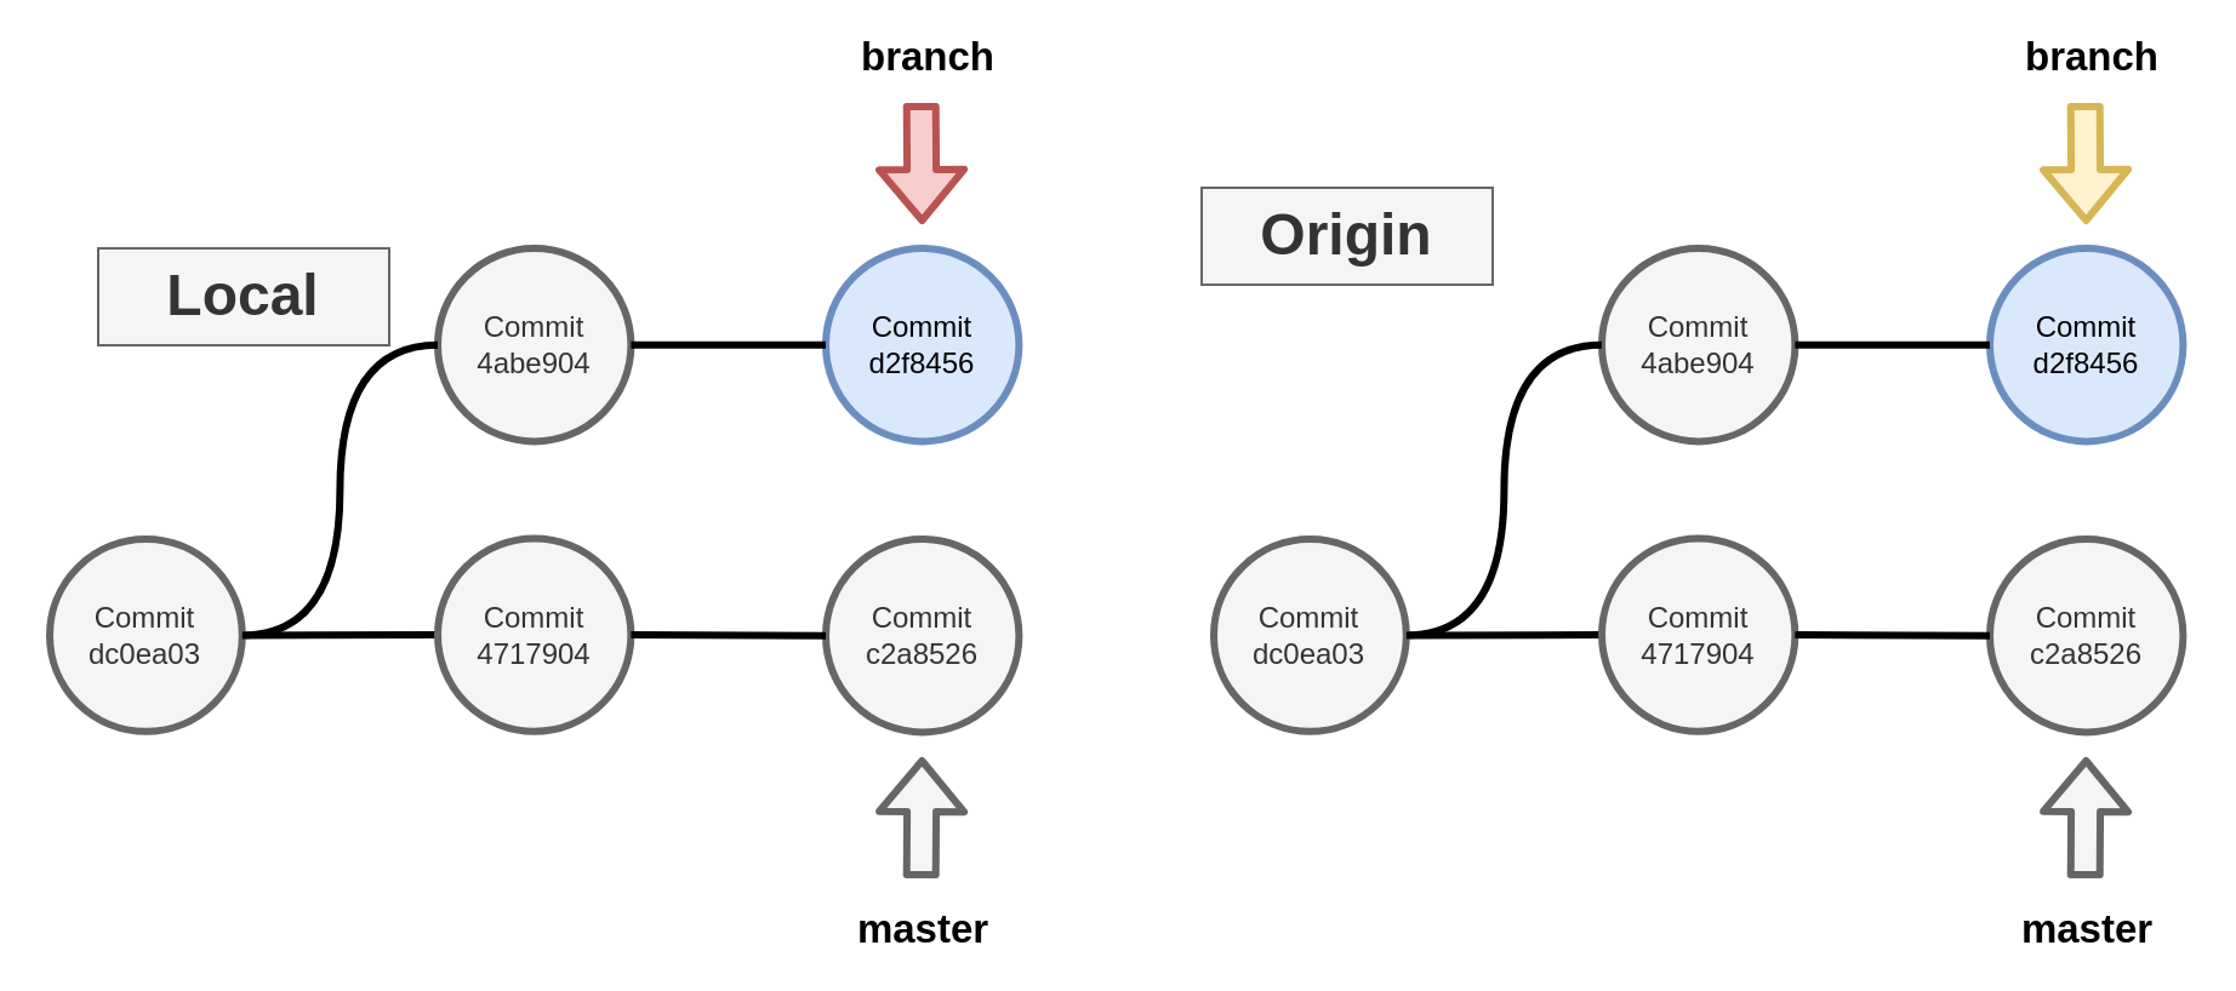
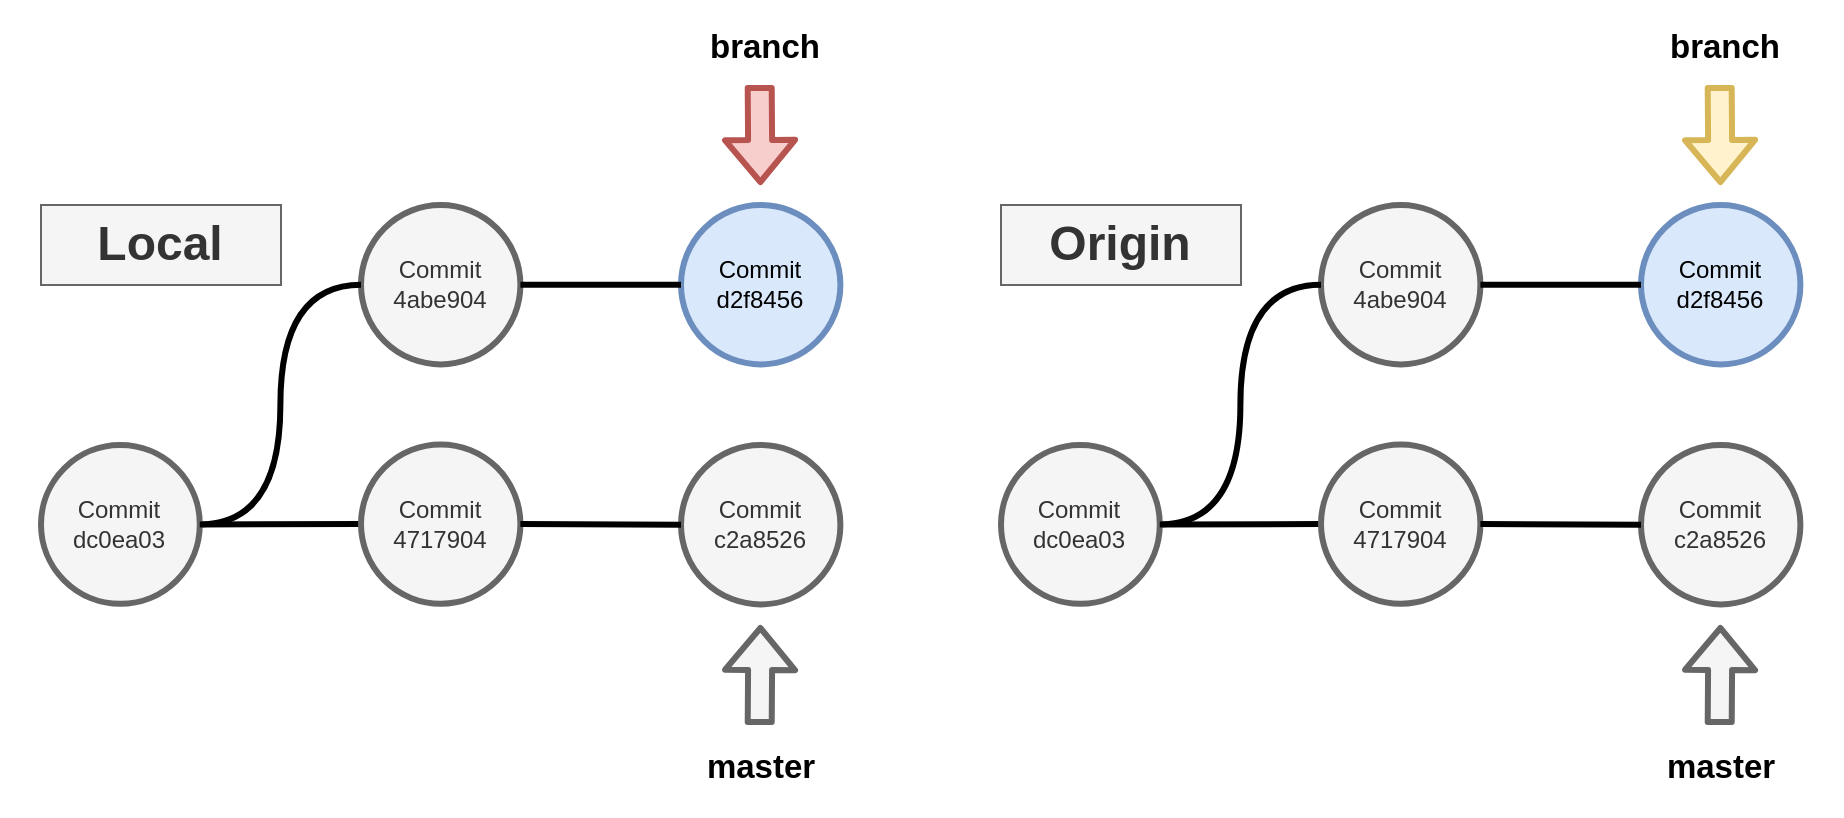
  <mxCell id="0" />
  <mxCell id="1" parent="0" />
  <mxCell id="2" style="rounded=0;orthogonalLoop=1;jettySize=auto;html=1;exitX=1;exitY=0.5;exitDx=0;exitDy=0;entryX=0;entryY=0.5;entryDx=0;entryDy=0;strokeWidth=3;endArrow=none;endFill=0;" parent="1" source="3" target="8" edge="1"><mxGeometry relative="1" as="geometry" /></mxCell>
  <mxCell id="3" value="Commit&lt;br&gt;dc0ea03" style="ellipse;whiteSpace=wrap;html=1;aspect=fixed;strokeWidth=3;fillColor=#f5f5f5;strokeColor=#666666;fontColor=#333333;" parent="1" vertex="1"><mxGeometry x="20" y="200" width="79.4" height="79.4" as="geometry" /></mxCell>
  <mxCell id="4" value="Commit&lt;br&gt;4abe904" style="ellipse;whiteSpace=wrap;html=1;aspect=fixed;strokeWidth=3;fillColor=#f5f5f5;strokeColor=#666666;fontColor=#333333;" parent="1" vertex="1"><mxGeometry x="180" y="80" width="79.7" height="79.7" as="geometry" /></mxCell>
  <mxCell id="5" value="Commit&lt;br&gt;d2f8456" style="ellipse;whiteSpace=wrap;html=1;aspect=fixed;strokeWidth=3;fillColor=#dae8fc;strokeColor=#6c8ebf;" parent="1" vertex="1"><mxGeometry x="340" y="80" width="79.7" height="79.7" as="geometry" /></mxCell>
  <mxCell id="6" value="" style="endArrow=none;html=1;entryX=0;entryY=0.5;exitX=1;exitY=0.5;strokeWidth=3;endFill=0;fillColor=#dae8fc;" parent="1" source="4" target="5" edge="1"><mxGeometry width="50" height="50" relative="1" as="geometry"><mxPoint x="70" y="209.7" as="sourcePoint" /><mxPoint x="120" y="159.7" as="targetPoint" /></mxGeometry></mxCell>
  <mxCell id="7" value="" style="endArrow=none;html=1;strokeWidth=3;entryX=0;entryY=0.5;exitX=1;exitY=0.5;edgeStyle=orthogonalEdgeStyle;curved=1;" parent="1" source="3" target="4" edge="1"><mxGeometry width="50" height="50" relative="1" as="geometry"><mxPoint x="70" y="209.7" as="sourcePoint" /><mxPoint x="120" y="159.7" as="targetPoint" /></mxGeometry></mxCell>
  <mxCell id="8" value="Commit&lt;br&gt;4717904" style="ellipse;whiteSpace=wrap;html=1;aspect=fixed;strokeWidth=3;fillColor=#f5f5f5;strokeColor=#666666;fontColor=#333333;" parent="1" vertex="1"><mxGeometry x="180" y="199.7" width="79.7" height="79.7" as="geometry" /></mxCell>
  <mxCell id="9" value="" style="shape=flexArrow;endArrow=classic;html=1;strokeWidth=3;fillColor=#f5f5f5;strokeColor=#666666;" parent="1" edge="1"><mxGeometry width="50" height="50" relative="1" as="geometry"><mxPoint x="379.35" y="340" as="sourcePoint" /><mxPoint x="379.7" y="290" as="targetPoint" /></mxGeometry></mxCell>
  <mxCell id="10" value="&lt;h2&gt;master&lt;/h2&gt;" style="edgeLabel;html=1;align=center;verticalAlign=middle;resizable=0;points=[];labelBackgroundColor=none;" parent="9" vertex="1" connectable="0"><mxGeometry x="-0.36" y="1" relative="1" as="geometry"><mxPoint x="1.39" y="36.01" as="offset" /></mxGeometry></mxCell>
  <mxCell id="11" value="" style="shape=flexArrow;endArrow=classic;html=1;strokeWidth=3;fillColor=#f8cecc;strokeColor=#b85450;" parent="1" edge="1"><mxGeometry width="50" height="50" relative="1" as="geometry"><mxPoint x="379.35" y="20" as="sourcePoint" /><mxPoint x="379.7" y="70" as="targetPoint" /></mxGeometry></mxCell>
  <mxCell id="12" value="&lt;h2&gt;branch&lt;/h2&gt;" style="edgeLabel;html=1;align=center;verticalAlign=middle;resizable=0;points=[];labelBackgroundColor=none;" parent="11" vertex="1" connectable="0"><mxGeometry x="-0.36" y="1" relative="1" as="geometry"><mxPoint x="1.39" y="-35.99" as="offset" /></mxGeometry></mxCell>
  <mxCell id="13" style="rounded=0;orthogonalLoop=1;jettySize=auto;html=1;exitX=1;exitY=0.5;exitDx=0;exitDy=0;entryX=0;entryY=0.5;entryDx=0;entryDy=0;strokeWidth=3;endArrow=none;endFill=0;" parent="1" source="14" target="17" edge="1"><mxGeometry relative="1" as="geometry" /></mxCell>
  <mxCell id="14" value="Commit&lt;br&gt;dc0ea03" style="ellipse;whiteSpace=wrap;html=1;aspect=fixed;strokeWidth=3;fillColor=#f5f5f5;strokeColor=#666666;fontColor=#333333;" parent="1" vertex="1"><mxGeometry x="500" y="200" width="79.4" height="79.4" as="geometry" /></mxCell>
  <mxCell id="15" value="Commit&lt;br&gt;4abe904" style="ellipse;whiteSpace=wrap;html=1;aspect=fixed;strokeWidth=3;fillColor=#f5f5f5;strokeColor=#666666;fontColor=#333333;" parent="1" vertex="1"><mxGeometry x="660" y="80" width="79.7" height="79.7" as="geometry" /></mxCell>
  <mxCell id="16" value="" style="endArrow=none;html=1;strokeWidth=3;entryX=0;entryY=0.5;exitX=1;exitY=0.5;edgeStyle=orthogonalEdgeStyle;curved=1;" parent="1" source="14" target="15" edge="1"><mxGeometry width="50" height="50" relative="1" as="geometry"><mxPoint x="550" y="209.7" as="sourcePoint" /><mxPoint x="600" y="159.7" as="targetPoint" /></mxGeometry></mxCell>
  <mxCell id="17" value="Commit&lt;br&gt;4717904" style="ellipse;whiteSpace=wrap;html=1;aspect=fixed;strokeWidth=3;fillColor=#f5f5f5;strokeColor=#666666;fontColor=#333333;" parent="1" vertex="1"><mxGeometry x="660" y="199.7" width="79.7" height="79.7" as="geometry" /></mxCell>
  <mxCell id="18" value="Commit&lt;br&gt;c2a8526" style="ellipse;whiteSpace=wrap;html=1;aspect=fixed;strokeWidth=3;fillColor=#f5f5f5;strokeColor=#666666;fontColor=#333333;" parent="1" vertex="1"><mxGeometry x="820" y="200" width="79.7" height="79.7" as="geometry" /></mxCell>
  <mxCell id="19" value="" style="endArrow=none;html=1;entryX=0;entryY=0.5;exitX=1;exitY=0.5;strokeWidth=3;endFill=0;" parent="1" source="17" target="18" edge="1"><mxGeometry width="50" height="50" relative="1" as="geometry"><mxPoint x="550" y="329.7" as="sourcePoint" /><mxPoint x="600" y="279.7" as="targetPoint" /></mxGeometry></mxCell>
  <mxCell id="20" value="" style="shape=flexArrow;endArrow=classic;html=1;strokeWidth=3;fillColor=#f5f5f5;strokeColor=#666666;" parent="1" edge="1"><mxGeometry width="50" height="50" relative="1" as="geometry"><mxPoint x="859.35" y="340" as="sourcePoint" /><mxPoint x="859.7" y="290" as="targetPoint" /></mxGeometry></mxCell>
  <mxCell id="21" value="&lt;h2&gt;master&lt;/h2&gt;" style="edgeLabel;html=1;align=center;verticalAlign=middle;resizable=0;points=[];labelBackgroundColor=none;" parent="20" vertex="1" connectable="0"><mxGeometry x="-0.36" y="1" relative="1" as="geometry"><mxPoint x="1.39" y="36.01" as="offset" /></mxGeometry></mxCell>
  <mxCell id="22" value="" style="shape=flexArrow;endArrow=classic;html=1;strokeWidth=3;fillColor=#fff2cc;strokeColor=#d6b656;" parent="1" edge="1"><mxGeometry width="50" height="50" relative="1" as="geometry"><mxPoint x="859.35" y="20" as="sourcePoint" /><mxPoint x="859.7" y="70" as="targetPoint" /></mxGeometry></mxCell>
  <mxCell id="23" value="&lt;h2&gt;branch&lt;/h2&gt;" style="edgeLabel;html=1;align=center;verticalAlign=middle;resizable=0;points=[];labelBackgroundColor=none;" parent="22" vertex="1" connectable="0"><mxGeometry x="-0.36" y="1" relative="1" as="geometry"><mxPoint x="1.39" y="-35.99" as="offset" /></mxGeometry></mxCell>
- <mxCell id="24" value="&lt;h1&gt;Local&lt;/h1&gt;" style="text;html=1;strokeColor=#666666;fillColor=#f5f5f5;align=center;verticalAlign=middle;whiteSpace=wrap;rounded=0;fontColor=#333333;" parent="1" vertex="1"><mxGeometry x="40" y="80" width="120" height="40" as="geometry" /></mxCell>
- <mxCell id="25" value="&lt;h1&gt;Origin&lt;/h1&gt;" style="text;html=1;strokeColor=#666666;fillColor=#f5f5f5;align=center;verticalAlign=middle;whiteSpace=wrap;rounded=0;fontColor=#333333;" parent="1" vertex="1"><mxGeometry x="495" y="55" width="120" height="40" as="geometry" /></mxCell>
+ <mxCell id="24" value="&lt;h1&gt;Local&lt;/h1&gt;" style="text;html=1;strokeColor=#666666;fillColor=#f5f5f5;align=center;verticalAlign=middle;whiteSpace=wrap;rounded=0;fontColor=#333333;" parent="1" vertex="1"><mxGeometry x="20" y="80" width="120" height="40" as="geometry" /></mxCell>
+ <mxCell id="25" value="&lt;h1&gt;Origin&lt;/h1&gt;" style="text;html=1;strokeColor=#666666;fillColor=#f5f5f5;align=center;verticalAlign=middle;whiteSpace=wrap;rounded=0;fontColor=#333333;" parent="1" vertex="1"><mxGeometry x="500" y="80" width="120" height="40" as="geometry" /></mxCell>
  <mxCell id="26" value="Commit&lt;br&gt;c2a8526" style="ellipse;whiteSpace=wrap;html=1;aspect=fixed;strokeWidth=3;fillColor=#f5f5f5;strokeColor=#666666;fontColor=#333333;" parent="1" vertex="1"><mxGeometry x="340" y="200" width="79.7" height="79.7" as="geometry" /></mxCell>
  <mxCell id="27" value="" style="endArrow=none;html=1;entryX=0;entryY=0.5;exitX=1;exitY=0.5;strokeWidth=3;endFill=0;exitDx=0;exitDy=0;" parent="1" source="8" target="26" edge="1"><mxGeometry width="50" height="50" relative="1" as="geometry"><mxPoint x="259.7" y="239.55" as="sourcePoint" /><mxPoint x="120" y="279.7" as="targetPoint" /></mxGeometry></mxCell>
  <mxCell id="28" value="Commit&lt;br&gt;d2f8456" style="ellipse;whiteSpace=wrap;html=1;aspect=fixed;strokeWidth=3;fillColor=#dae8fc;strokeColor=#6c8ebf;" parent="1" vertex="1"><mxGeometry x="820" y="80" width="79.7" height="79.7" as="geometry" /></mxCell>
  <mxCell id="29" value="" style="endArrow=none;html=1;entryX=0;entryY=0.5;strokeWidth=3;endFill=0;fillColor=#dae8fc;exitX=1;exitY=0.5;exitDx=0;exitDy=0;" parent="1" source="15" target="28" edge="1"><mxGeometry width="50" height="50" relative="1" as="geometry"><mxPoint x="780" y="140" as="sourcePoint" /><mxPoint x="600" y="159.7" as="targetPoint" /></mxGeometry></mxCell>
